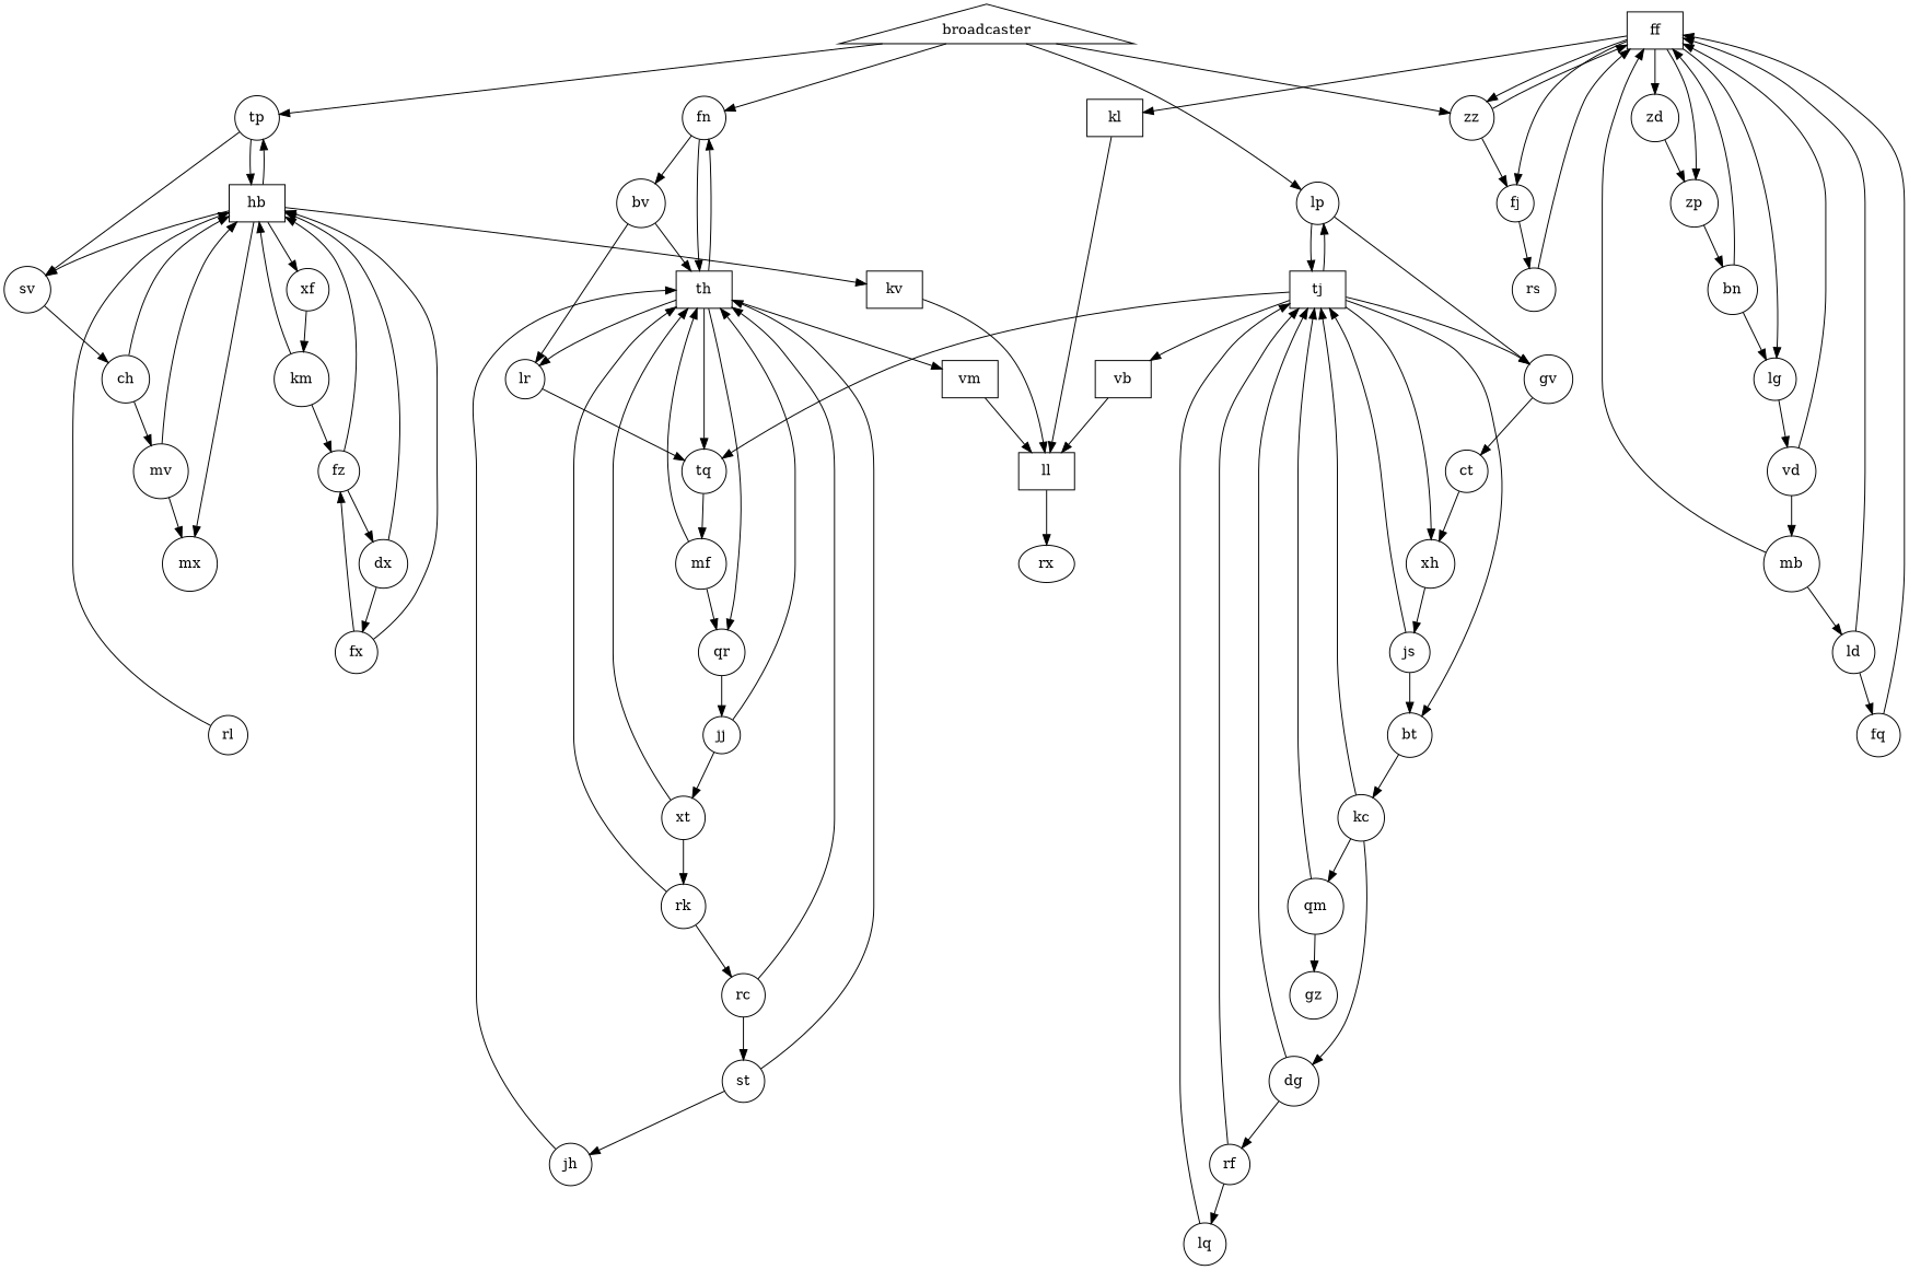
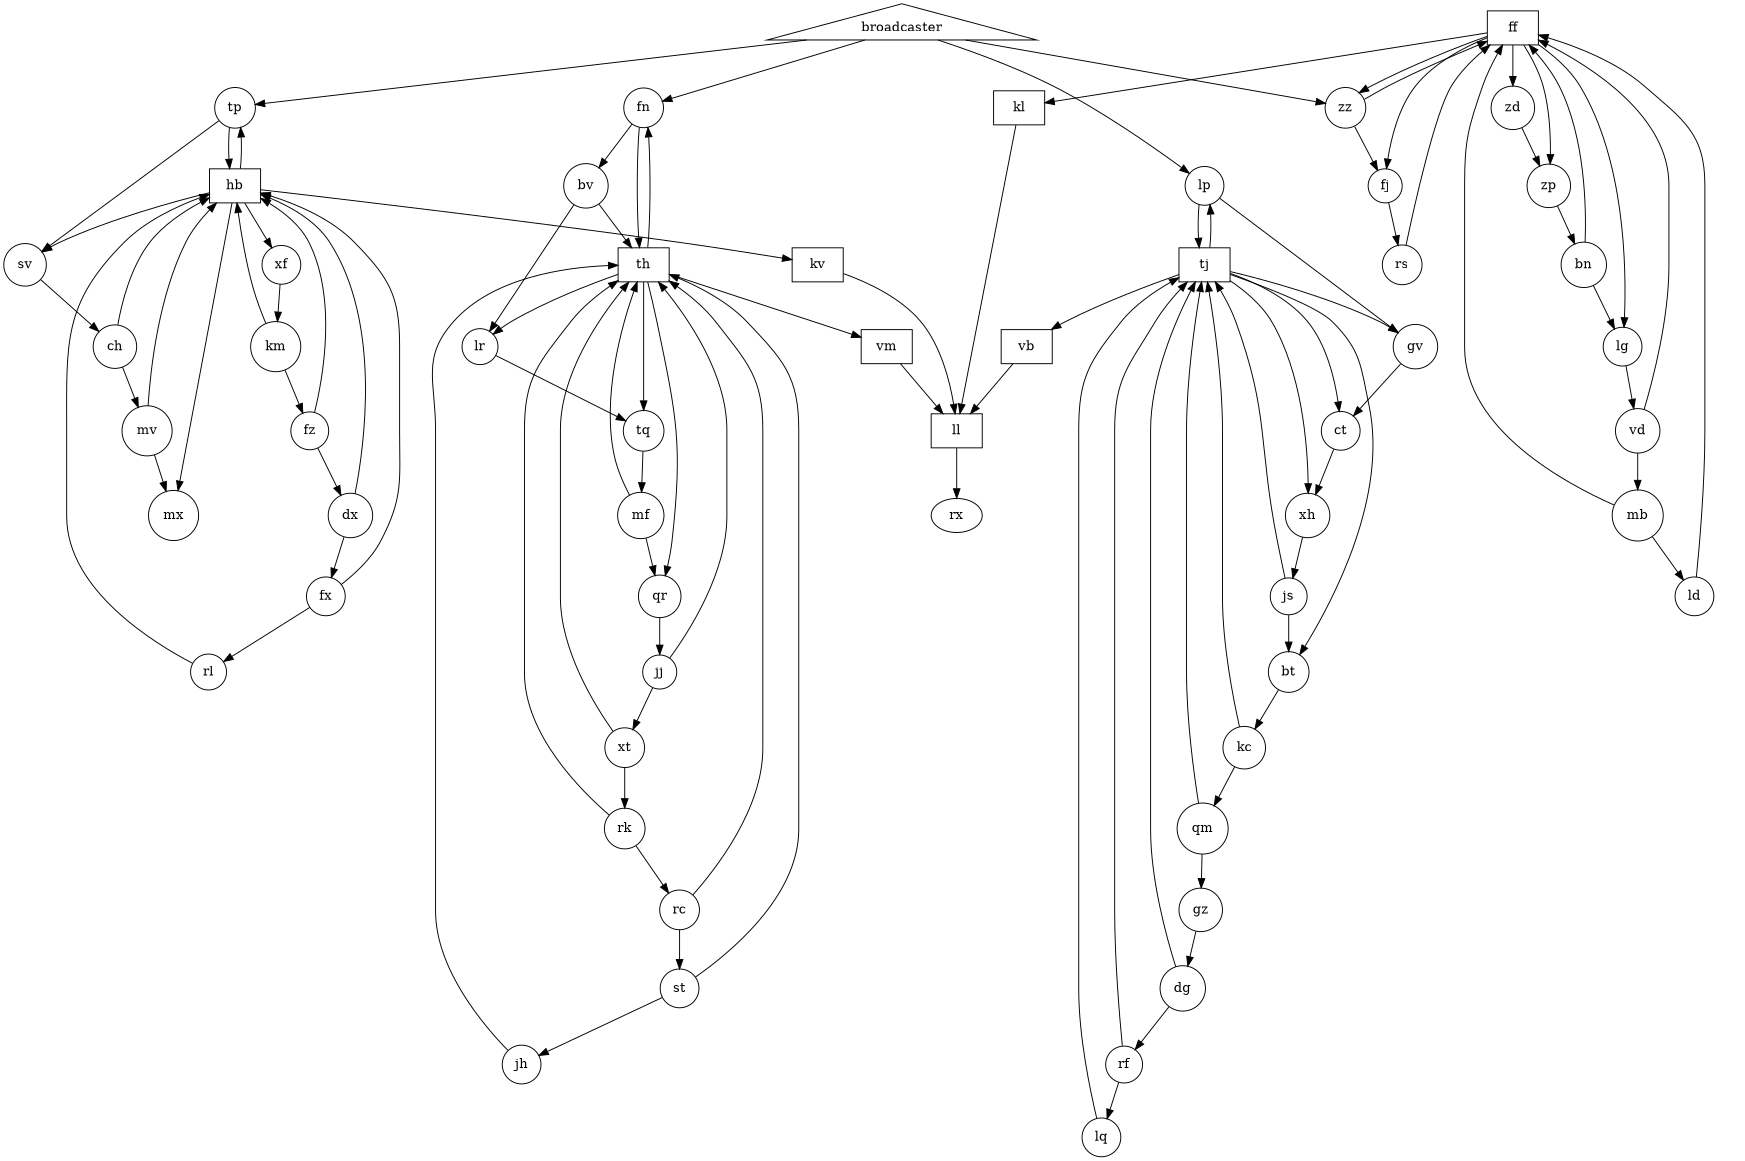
  digraph {
    node [shape=circle]
    ll [height=0.5 shape=box width=0.75]
    rx [height=0.5 width=0.75 shape=""]
    ff [height=0.5 shape=box width=0.75]
    lg [height=0.57482 width=0.57482]
    zp [height=0.63328 width=0.63328]
    zz [height=0.60405 width=0.60405]
    fj [height=0.50175 width=0.50175]
    zd [height=0.63328 width=0.63328]
    kl [height=0.5 shape=box width=0.75]
    vd [height=0.64789 width=0.64789]
    bn [height=0.66251 width=0.66251]
    rs [height=0.58944 width=0.58944]
    mb [height=0.75019 width=0.75019]
    ld [height=0.57482 width=0.57482]
-   fq [height=0.58944 width=0.58944]
    hb [height=0.5 shape=box width=0.75]
    mx [height=0.73558 width=0.73558]
    tp [height=0.60405 width=0.60405]
    sv [height=0.61867 width=0.61867]
    xf [height=0.57482 width=0.57482]
    kv [height=0.5 shape=box width=0.75]
    ch [height=0.63328 width=0.63328]
    km [height=0.73558 width=0.73558]
    fx [height=0.57482 width=0.57482]
    rl [height=0.53098 width=0.53098]
    xt [height=0.58944 width=0.58944]
    th [height=0.5 shape=box width=0.75]
    rk [height=0.60405 width=0.60405]
    lr [height=0.53098 width=0.53098]
    fn [height=0.58944 width=0.58944]
    tq [height=0.60405 width=0.60405]
    qr [height=0.61867 width=0.61867]
    vm [height=0.5 shape=box width=0.75]
    rc [height=0.58944 width=0.58944]
    bv [height=0.64789 width=0.64789]
    mf [height=0.67712 width=0.67712]
    jj [height=0.5 width=0.5]
    gz [height=0.63328 width=0.63328]
    dg [height=0.66251 width=0.66251]
    tj [height=0.5 shape=box width=0.75]
    rf [height=0.5456 width=0.5456]
    lp [height=0.57482 width=0.57482]
    xh [height=0.64789 width=0.64789]
    gv [height=0.64789 width=0.64789]
    bt [height=0.60405 width=0.60405]
    ct [height=0.57482 width=0.57482]
    vb [height=0.5 shape=box width=0.75]
    js [height=0.5456 width=0.5456]
    kc [height=0.61867 width=0.61867]
    lq [height=0.57482 width=0.57482]
    st [height=0.57482 width=0.57482]
    jh [height=0.57482 width=0.57482]
    qm [height=0.75019 width=0.75019]
    fz [height=0.56021 width=0.56021]
    dx [height=0.64789 width=0.64789]
    mv [height=0.73558 width=0.73558]
    broadcaster [height=0.70139 shape=triangle width=3.9556]
    ll -> rx
    ff -> lg
    ff -> zp
    ff -> zz
    ff -> fj
    ff -> zd
    ff -> kl
    lg -> vd
    zp -> bn
    zz -> ff
    zz -> fj
    fj -> rs
    zd -> zp
    kl -> ll
    vd -> ff
    vd -> mb
    bn -> ff
    bn -> lg
    rs -> ff
    mb -> ff
    mb -> ld
    ld -> ff
-   ld -> fq
-   fq -> ff
    hb -> mx
    hb -> tp
    hb -> sv
    hb -> xf
    hb -> kv
    tp -> hb
    tp -> sv
    sv -> ch
    xf -> km
    kv -> ll
    ch -> hb
    ch -> mv
    km -> hb
    km -> fz
    fx -> hb
-   fx -> fz
+   fx -> rl
    rl -> hb
    xt -> th
    xt -> rk
    th -> lr
    th -> fn
    th -> tq
    th -> qr
    th -> vm
    rk -> th
    rk -> rc
    lr -> tq
    fn -> th
    fn -> bv
    tq -> mf
    qr -> jj
    vm -> ll
    rc -> th
    rc -> st
    bv -> th
    bv -> lr
    mf -> th
    mf -> qr
    jj -> xt
    jj -> th
-   kc -> dg
+   gz -> dg
    dg -> tj
    dg -> rf
    tj -> lp
    tj -> xh
    tj -> gv
    tj -> bt
-   tj -> tq
+   tj -> ct
    tj -> vb
    rf -> tj
    rf -> lq
    lp -> tj
    lp -> gv
    xh -> js
    gv -> ct
    bt -> kc
    ct -> xh
    vb -> ll
    js -> tj
    js -> bt
    kc -> tj
    kc -> qm
    lq -> tj
    st -> th
    st -> jh
    jh -> th
    qm -> gz
    qm -> tj
    fz -> hb
    fz -> dx
    dx -> hb
    dx -> fx
    mv -> hb
    mv -> mx
    broadcaster -> zz
    broadcaster -> tp
    broadcaster -> fn
    broadcaster -> lp
  }
